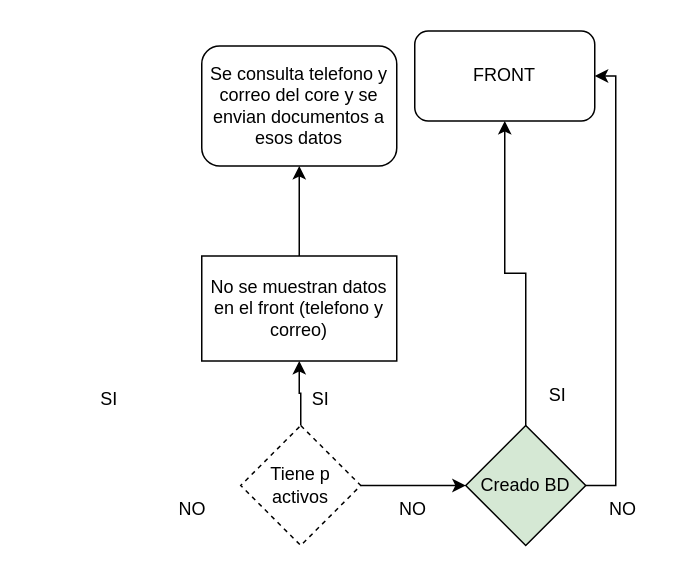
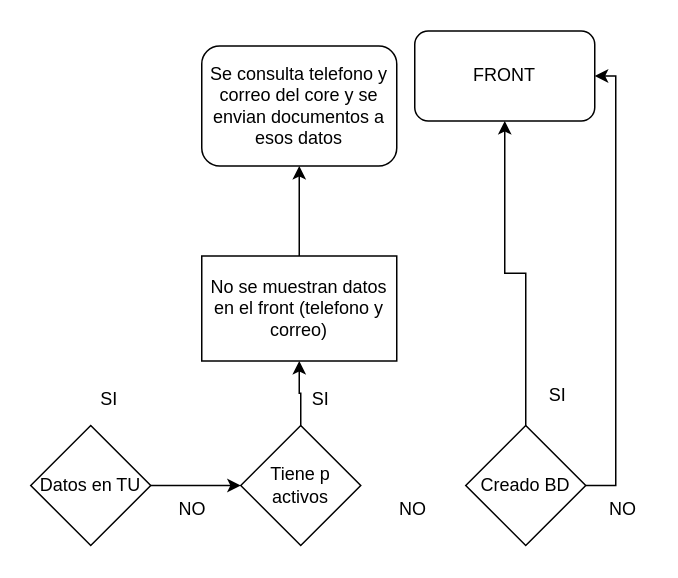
  <mxCell id="0" />
  <mxCell id="1" parent="0" />
- <mxCell id="2" style="edgeStyle=orthogonalEdgeStyle;rounded=0;orthogonalLoop=1;jettySize=auto;html=1;exitX=1;exitY=0.5;exitDx=0;exitDy=0;entryX=0;entryY=0.5;entryDx=0;entryDy=0;" edge="1" parent="1" source="4" target="8"><mxGeometry relative="1" as="geometry" /></mxCell>
  <mxCell id="3" style="edgeStyle=orthogonalEdgeStyle;rounded=0;orthogonalLoop=1;jettySize=auto;html=1;exitX=0.5;exitY=0;exitDx=0;exitDy=0;entryX=0.5;entryY=1;entryDx=0;entryDy=0;" edge="1" parent="1" source="4" target="12"><mxGeometry relative="1" as="geometry" /></mxCell>
- <mxCell id="4" value="Tiene p activos" style="rhombus;whiteSpace=wrap;html=1;dashed=1;" vertex="1" parent="1"><mxGeometry x="160" y="283" width="80" height="80" as="geometry" /></mxCell>
+ <mxCell id="4" value="Tiene p activos" style="rhombus;whiteSpace=wrap;html=1;" vertex="1" parent="1"><mxGeometry x="160" y="283" width="80" height="80" as="geometry" /></mxCell>
  <mxCell id="5" value="NO" style="text;html=1;strokeColor=none;fillColor=none;align=center;verticalAlign=middle;whiteSpace=wrap;rounded=0;" vertex="1" parent="1"><mxGeometry x="260" y="329" width="30" height="19" as="geometry" /></mxCell>
  <mxCell id="6" style="edgeStyle=orthogonalEdgeStyle;rounded=0;orthogonalLoop=1;jettySize=auto;html=1;exitX=0.5;exitY=0;exitDx=0;exitDy=0;entryX=0.5;entryY=1;entryDx=0;entryDy=0;" edge="1" parent="1" source="8" target="9"><mxGeometry relative="1" as="geometry" /></mxCell>
  <mxCell id="7" style="edgeStyle=orthogonalEdgeStyle;rounded=0;orthogonalLoop=1;jettySize=auto;html=1;exitX=1;exitY=0.5;exitDx=0;exitDy=0;entryX=1;entryY=0.5;entryDx=0;entryDy=0;" edge="1" parent="1" source="8" target="9"><mxGeometry relative="1" as="geometry" /></mxCell>
- <mxCell id="8" value="Creado BD" style="rhombus;whiteSpace=wrap;html=1;fillColor=#d5e8d4;" vertex="1" parent="1"><mxGeometry x="310" y="283" width="80" height="80" as="geometry" /></mxCell>
+ <mxCell id="8" value="Creado BD" style="rhombus;whiteSpace=wrap;html=1;" vertex="1" parent="1"><mxGeometry x="310" y="283" width="80" height="80" as="geometry" /></mxCell>
  <mxCell id="9" value="FRONT" style="rounded=1;whiteSpace=wrap;html=1;" vertex="1" parent="1"><mxGeometry x="276" y="20" width="120" height="60" as="geometry" /></mxCell>
  <mxCell id="10" value="SI" style="text;html=1;strokeColor=none;fillColor=none;align=center;verticalAlign=middle;whiteSpace=wrap;rounded=0;" vertex="1" parent="1"><mxGeometry x="360" y="250" width="23" height="25" as="geometry" /></mxCell>
  <mxCell id="11" style="edgeStyle=orthogonalEdgeStyle;rounded=0;orthogonalLoop=1;jettySize=auto;html=1;exitX=0.5;exitY=0;exitDx=0;exitDy=0;entryX=0.5;entryY=1;entryDx=0;entryDy=0;" edge="1" parent="1" source="12" target="16"><mxGeometry relative="1" as="geometry" /></mxCell>
  <mxCell id="12" value="No se muestran datos en el front (telefono y correo)" style="rounded=0;whiteSpace=wrap;html=1;" vertex="1" parent="1"><mxGeometry x="134" y="170" width="130" height="70" as="geometry" /></mxCell>
+ <mxCell id="13" style="edgeStyle=orthogonalEdgeStyle;rounded=0;orthogonalLoop=1;jettySize=auto;html=1;exitX=1;exitY=0.5;exitDx=0;exitDy=0;entryX=0;entryY=0.5;entryDx=0;entryDy=0;" edge="1" parent="1" source="14" target="4"><mxGeometry relative="1" as="geometry" /></mxCell>
+ <mxCell id="14" value="Datos en TU" style="rhombus;whiteSpace=wrap;html=1;" vertex="1" parent="1"><mxGeometry x="20" y="283" width="80" height="80" as="geometry" /></mxCell>
  <mxCell id="15" value="NO" style="text;html=1;strokeColor=none;fillColor=none;align=center;verticalAlign=middle;whiteSpace=wrap;rounded=0;" vertex="1" parent="1"><mxGeometry x="113" y="329" width="30" height="19" as="geometry" /></mxCell>
  <mxCell id="16" value="Se consulta telefono y correo del core y se envian documentos a esos datos" style="rounded=1;whiteSpace=wrap;html=1;" vertex="1" parent="1"><mxGeometry x="134" y="30" width="130" height="80" as="geometry" /></mxCell>
  <mxCell id="17" value="NO" style="text;html=1;strokeColor=none;fillColor=none;align=center;verticalAlign=middle;whiteSpace=wrap;rounded=0;" vertex="1" parent="1"><mxGeometry x="400" y="329" width="30" height="19" as="geometry" /></mxCell>
  <mxCell id="18" value="SI" style="text;html=1;strokeColor=none;fillColor=none;align=center;verticalAlign=middle;whiteSpace=wrap;rounded=0;" vertex="1" parent="1"><mxGeometry x="202" y="253" width="23" height="25" as="geometry" /></mxCell>
  <mxCell id="19" value="SI" style="text;html=1;strokeColor=none;fillColor=none;align=center;verticalAlign=middle;whiteSpace=wrap;rounded=0;" vertex="1" parent="1"><mxGeometry x="61" y="253" width="23" height="25" as="geometry" /></mxCell>
